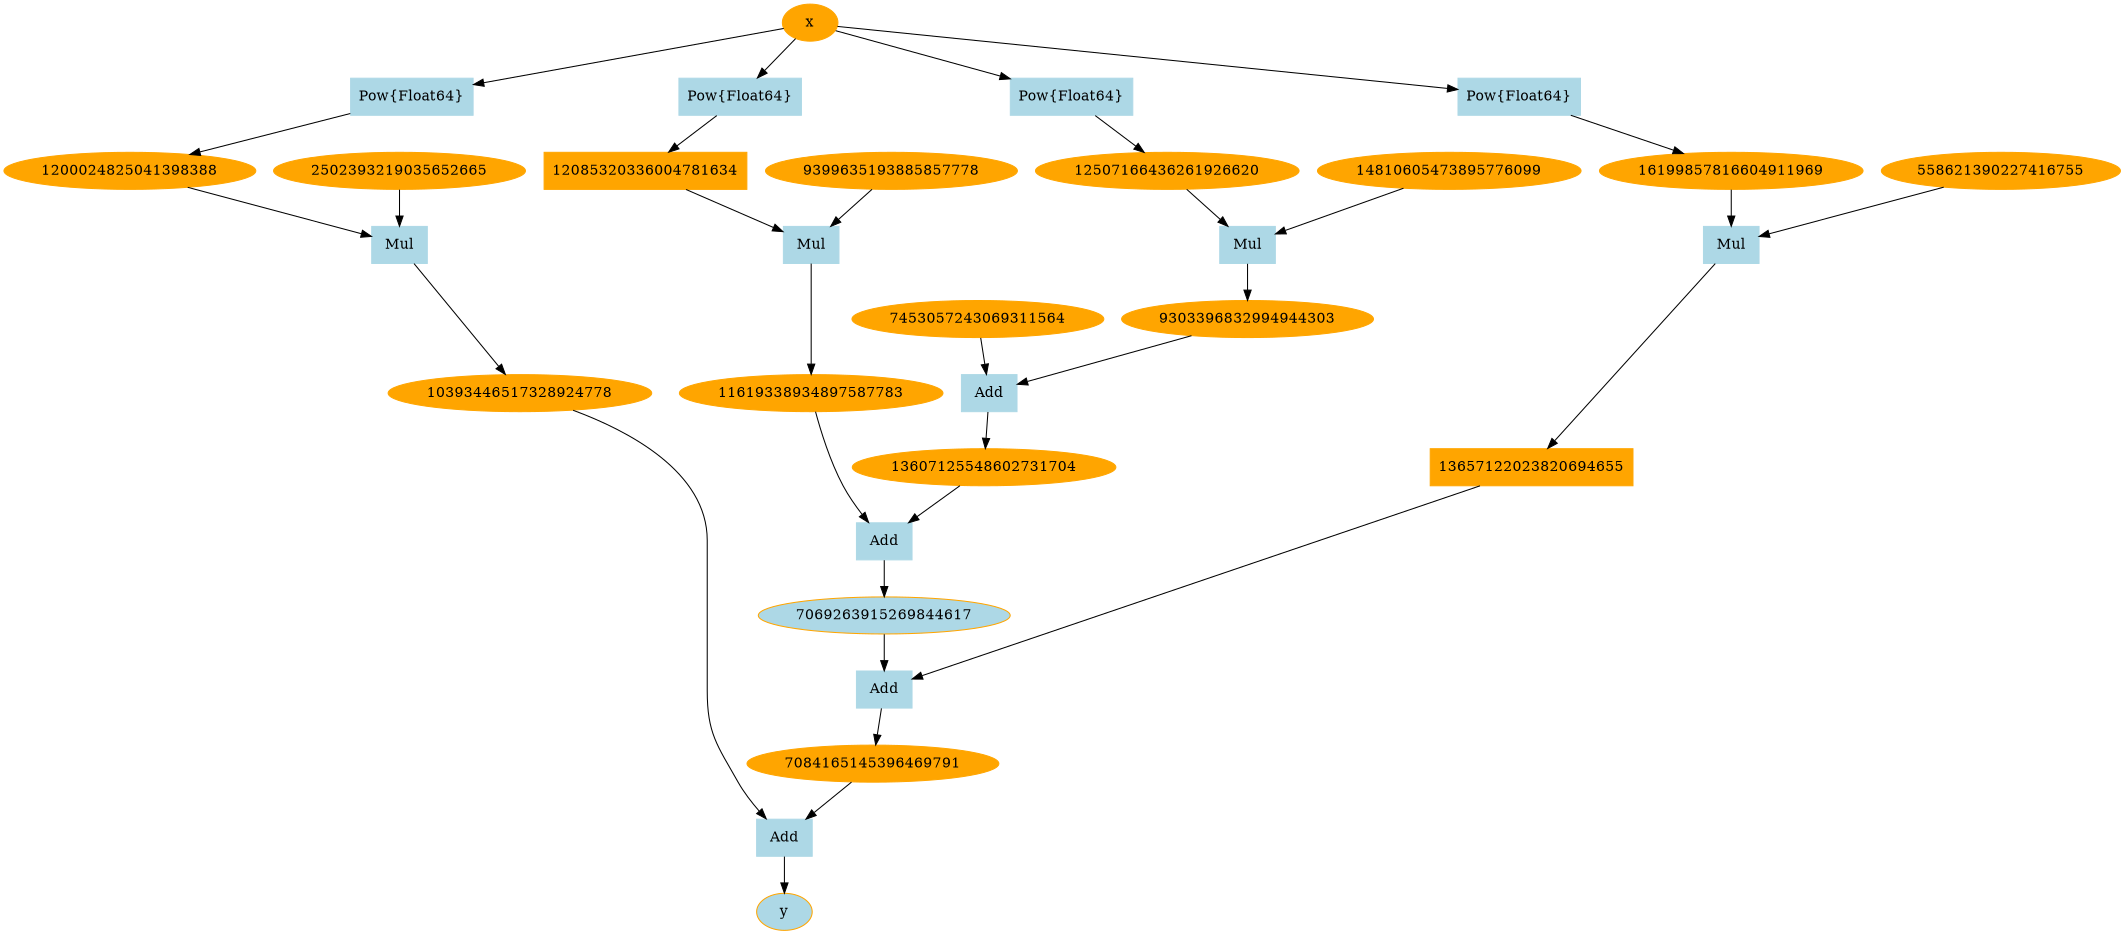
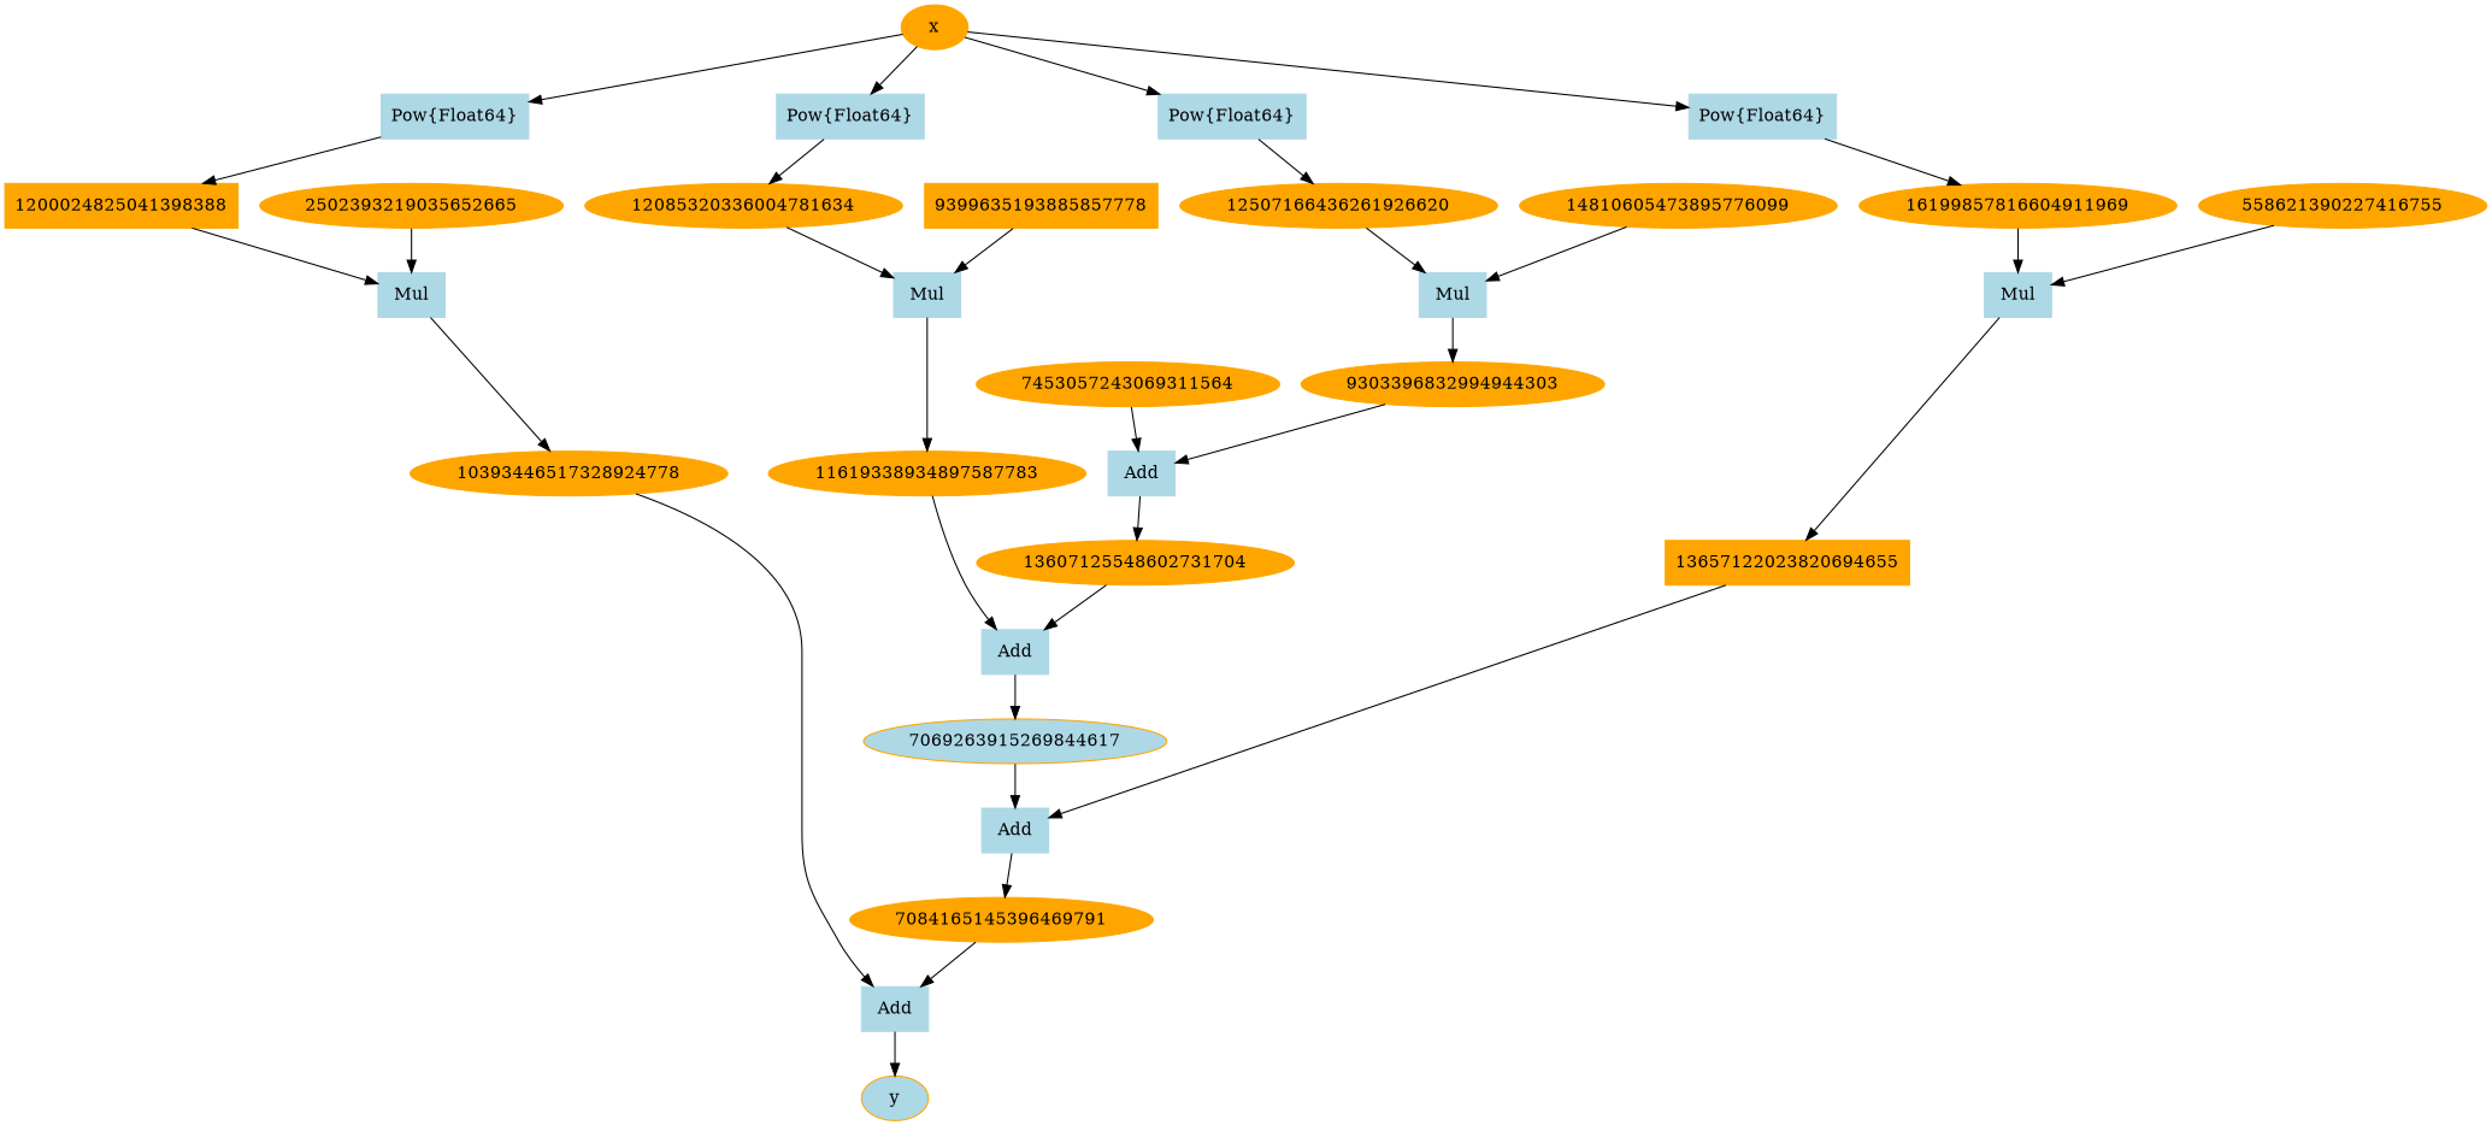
  digraph {
    node [color=orange style=filled]
    n1 [fillcolor=lightblue label=y]
    n2 [color=lightblue label=Add shape=box]
    7084165145396469791
    10393446517328924778
    n5 [color=lightblue label=Mul shape=box]
    n6 [label=2502393219035652665]
-   1200024825041398388
+   1200024825041398388 [shape=box]
    n8 [color=lightblue label="Pow{Float64}" shape=box]
    n9 [label=x]
    n10 [color=lightblue label="Pow{Float64}" shape=box]
    n11 [color=lightblue label="Pow{Float64}" shape=box]
    n12 [color=lightblue label="Pow{Float64}" shape=box]
    16199857816604911969
-   12085320336004781634 [shape=box]
+   12085320336004781634
    12507166436261926620
    n16 [color=lightblue label=Add shape=box]
    7069263915269844617 [fillcolor=lightblue]
    13657122023820694655 [shape=box]
    n19 [color=lightblue label=Mul shape=box]
    558621390227416755
    n21 [color=lightblue label=Add shape=box]
    13607125548602731704
    11619338934897587783
    n24 [color=lightblue label=Mul shape=box]
-   9399635193885857778
+   9399635193885857778 [shape=box]
    n26 [color=lightblue label=Add shape=box]
    7453057243069311564
    9303396832994944303
    n29 [color=lightblue label=Mul shape=box]
    14810605473895776099
    n2 -> n1
    7084165145396469791 -> n2
    10393446517328924778 -> n2
    n5 -> 10393446517328924778
    n6 -> n5
    1200024825041398388 -> n5
    n8 -> 1200024825041398388
    n9 -> n8
    n9 -> n10
    n9 -> n11
    n9 -> n12
    n10 -> 16199857816604911969
    n11 -> 12085320336004781634
    n12 -> 12507166436261926620
    16199857816604911969 -> n19
    12085320336004781634 -> n24
    12507166436261926620 -> n29
    n16 -> 7084165145396469791
    7069263915269844617 -> n16
    13657122023820694655 -> n16
    n19 -> 13657122023820694655
    558621390227416755 -> n19
    n21 -> 7069263915269844617
    13607125548602731704 -> n21
    11619338934897587783 -> n21
    n24 -> 11619338934897587783
    9399635193885857778 -> n24
    n26 -> 13607125548602731704
    7453057243069311564 -> n26
    9303396832994944303 -> n26
    n29 -> 9303396832994944303
    14810605473895776099 -> n29
  }
